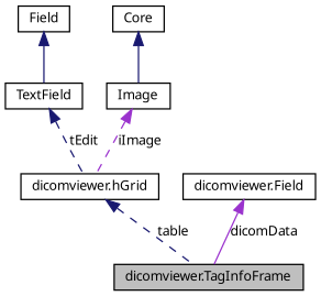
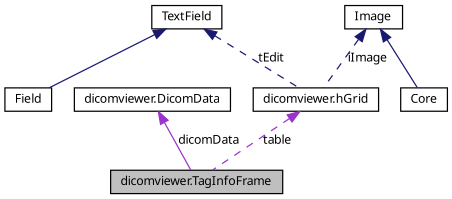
  digraph {
    node [color=black fontname="FreeSans.ttf" fontsize=10 shape=record]
    edge [color=darkorchid3 dir=back fontname="FreeSans.ttf" fontsize=10 labelfontname="FreeSans.ttf" labelfontsize=10 style=dashed]
    n1 [fillcolor=grey75 fontcolor=black height=0.2 label="dicomviewer.TagInfoFrame" style=filled width=0.4]
    n2 [height=0.2 label="dicomviewer.hGrid" width=0.4]
    n3 [height=0.2 label=TextField width=0.4]
    n4 [height=0.2 label=Field width=0.4]
    n5 [height=0.2 label=Image width=0.4]
    n6 [height=0.2 label=Core width=0.4]
-   n7 [height=0.2 label="dicomviewer.Field" width=0.4]
-   n2 -> n1 [color=midnightblue label=table]
+   n7 [height=0.2 label="dicomviewer.DicomData" width=0.4]
+   n2 -> n1 [label=table]
    n3 -> n2 [color=midnightblue label=tEdit]
-   n4 -> n3 [color=midnightblue style=solid]
-   n5 -> n2 [label=iImage]
-   n6 -> n5 [color=midnightblue style=solid]
+   n3 -> n4 [color=midnightblue style=solid]
+   n5 -> n2 [color=midnightblue label=iImage]
+   n5 -> n6 [color=midnightblue style=solid]
    n7 -> n1 [label=dicomData style=solid]
  }
